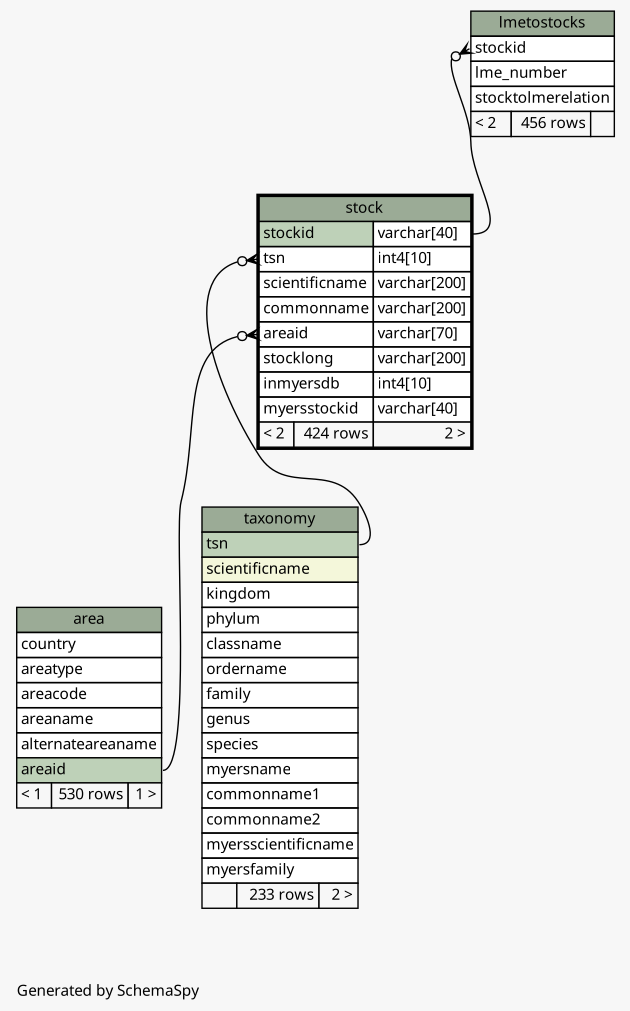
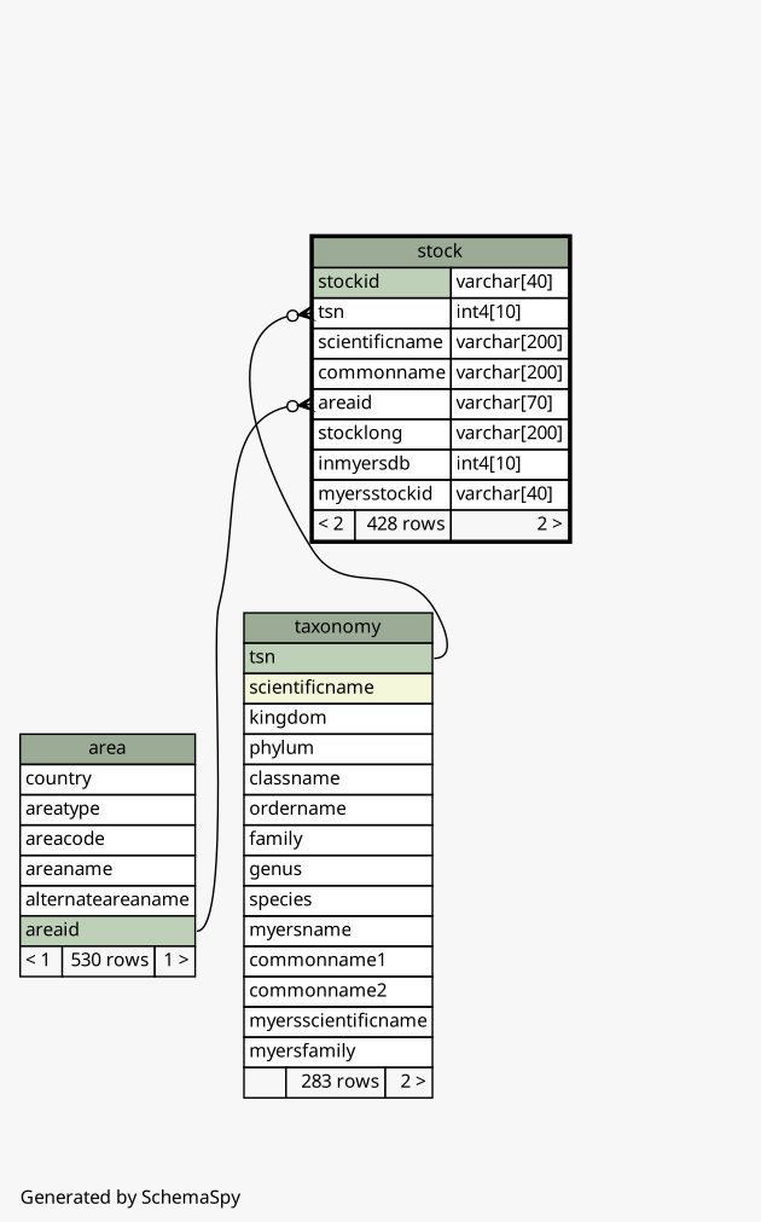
  digraph {
    bgcolor="#f7f7f7"
    fontname="Noto Sans"
    fontsize=11
    label="\nGenerated by SchemaSpy"
    labeljust=l
    nodesep=0.18
    rankdir=TB
    ranksep=0.46
    node [fontname="Noto Sans" fontsize=11 shape=plaintext]
    edge [arrowhead=none arrowsize=0.8 arrowtail=crowodot dir=back fontname="Noto Sans"]
-   n1 [label=<     <TABLE BORDER="2" CELLBORDER="1" CELLSPACING="0" BGCOLOR="#ffffff">       <TR><TD COLSPAN="3" BGCOLOR="#9bab96" ALIGN="CENTER">stock</TD></TR>       <TR><TD PORT="stockid" COLSPAN="2" BGCOLOR="#bed1b8" ALIGN="LEFT">stockid</TD><TD PORT="stockid.type" ALIGN="LEFT">varchar[40]</TD></TR>       <TR><TD PORT="tsn" COLSPAN="2" ALIGN="LEFT">tsn</TD><TD PORT="tsn.type" ALIGN="LEFT">int4[10]</TD></TR>       <TR><TD PORT="scientificname" COLSPAN="2" ALIGN="LEFT">scientificname</TD><TD PORT="scientificname.type" ALIGN="LEFT">varchar[200]</TD></TR>       <TR><TD PORT="commonname" COLSPAN="2" ALIGN="LEFT">commonname</TD><TD PORT="commonname.type" ALIGN="LEFT">varchar[200]</TD></TR>       <TR><TD PORT="areaid" COLSPAN="2" ALIGN="LEFT">areaid</TD><TD PORT="areaid.type" ALIGN="LEFT">varchar[70]</TD></TR>       <TR><TD PORT="stocklong" COLSPAN="2" ALIGN="LEFT">stocklong</TD><TD PORT="stocklong.type" ALIGN="LEFT">varchar[200]</TD></TR>       <TR><TD PORT="inmyersdb" COLSPAN="2" ALIGN="LEFT">inmyersdb</TD><TD PORT="inmyersdb.type" ALIGN="LEFT">int4[10]</TD></TR>       <TR><TD PORT="myersstockid" COLSPAN="2" ALIGN="LEFT">myersstockid</TD><TD PORT="myersstockid.type" ALIGN="LEFT">varchar[40]</TD></TR>       <TR><TD ALIGN="LEFT" BGCOLOR="#f7f7f7">&lt; 2</TD><TD ALIGN="RIGHT" BGCOLOR="#f7f7f7">424 rows</TD><TD ALIGN="RIGHT" BGCOLOR="#f7f7f7">2 &gt;</TD></TR>     </TABLE>>]
+   n1 [label=<     <TABLE BORDER="2" CELLBORDER="1" CELLSPACING="0" BGCOLOR="#ffffff">       <TR><TD COLSPAN="3" BGCOLOR="#9bab96" ALIGN="CENTER">stock</TD></TR>       <TR><TD PORT="stockid" COLSPAN="2" BGCOLOR="#bed1b8" ALIGN="LEFT">stockid</TD><TD PORT="stockid.type" ALIGN="LEFT">varchar[40]</TD></TR>       <TR><TD PORT="tsn" COLSPAN="2" ALIGN="LEFT">tsn</TD><TD PORT="tsn.type" ALIGN="LEFT">int4[10]</TD></TR>       <TR><TD PORT="scientificname" COLSPAN="2" ALIGN="LEFT">scientificname</TD><TD PORT="scientificname.type" ALIGN="LEFT">varchar[200]</TD></TR>       <TR><TD PORT="commonname" COLSPAN="2" ALIGN="LEFT">commonname</TD><TD PORT="commonname.type" ALIGN="LEFT">varchar[200]</TD></TR>       <TR><TD PORT="areaid" COLSPAN="2" ALIGN="LEFT">areaid</TD><TD PORT="areaid.type" ALIGN="LEFT">varchar[70]</TD></TR>       <TR><TD PORT="stocklong" COLSPAN="2" ALIGN="LEFT">stocklong</TD><TD PORT="stocklong.type" ALIGN="LEFT">varchar[200]</TD></TR>       <TR><TD PORT="inmyersdb" COLSPAN="2" ALIGN="LEFT">inmyersdb</TD><TD PORT="inmyersdb.type" ALIGN="LEFT">int4[10]</TD></TR>       <TR><TD PORT="myersstockid" COLSPAN="2" ALIGN="LEFT">myersstockid</TD><TD PORT="myersstockid.type" ALIGN="LEFT">varchar[40]</TD></TR>       <TR><TD ALIGN="LEFT" BGCOLOR="#f7f7f7">&lt; 2</TD><TD ALIGN="RIGHT" BGCOLOR="#f7f7f7">428 rows</TD><TD ALIGN="RIGHT" BGCOLOR="#f7f7f7">2 &gt;</TD></TR>     </TABLE>>]
    n2 [label=<     <TABLE BORDER="0" CELLBORDER="1" CELLSPACING="0" BGCOLOR="#ffffff">       <TR><TD COLSPAN="3" BGCOLOR="#9bab96" ALIGN="CENTER">area</TD></TR>       <TR><TD PORT="country" COLSPAN="3" ALIGN="LEFT">country</TD></TR>       <TR><TD PORT="areatype" COLSPAN="3" ALIGN="LEFT">areatype</TD></TR>       <TR><TD PORT="areacode" COLSPAN="3" ALIGN="LEFT">areacode</TD></TR>       <TR><TD PORT="areaname" COLSPAN="3" ALIGN="LEFT">areaname</TD></TR>       <TR><TD PORT="alternateareaname" COLSPAN="3" ALIGN="LEFT">alternateareaname</TD></TR>       <TR><TD PORT="areaid" COLSPAN="3" BGCOLOR="#bed1b8" ALIGN="LEFT">areaid</TD></TR>       <TR><TD ALIGN="LEFT" BGCOLOR="#f7f7f7">&lt; 1</TD><TD ALIGN="RIGHT" BGCOLOR="#f7f7f7">530 rows</TD><TD ALIGN="RIGHT" BGCOLOR="#f7f7f7">1 &gt;</TD></TR>     </TABLE>>]
-   n3 [label=<     <TABLE BORDER="0" CELLBORDER="1" CELLSPACING="0" BGCOLOR="#ffffff">       <TR><TD COLSPAN="3" BGCOLOR="#9bab96" ALIGN="CENTER">taxonomy</TD></TR>       <TR><TD PORT="tsn" COLSPAN="3" BGCOLOR="#bed1b8" ALIGN="LEFT">tsn</TD></TR>       <TR><TD PORT="scientificname" COLSPAN="3" BGCOLOR="#f4f7da" ALIGN="LEFT">scientificname</TD></TR>       <TR><TD PORT="kingdom" COLSPAN="3" ALIGN="LEFT">kingdom</TD></TR>       <TR><TD PORT="phylum" COLSPAN="3" ALIGN="LEFT">phylum</TD></TR>       <TR><TD PORT="classname" COLSPAN="3" ALIGN="LEFT">classname</TD></TR>       <TR><TD PORT="ordername" COLSPAN="3" ALIGN="LEFT">ordername</TD></TR>       <TR><TD PORT="family" COLSPAN="3" ALIGN="LEFT">family</TD></TR>       <TR><TD PORT="genus" COLSPAN="3" ALIGN="LEFT">genus</TD></TR>       <TR><TD PORT="species" COLSPAN="3" ALIGN="LEFT">species</TD></TR>       <TR><TD PORT="myersname" COLSPAN="3" ALIGN="LEFT">myersname</TD></TR>       <TR><TD PORT="commonname1" COLSPAN="3" ALIGN="LEFT">commonname1</TD></TR>       <TR><TD PORT="commonname2" COLSPAN="3" ALIGN="LEFT">commonname2</TD></TR>       <TR><TD PORT="myersscientificname" COLSPAN="3" ALIGN="LEFT">myersscientificname</TD></TR>       <TR><TD PORT="myersfamily" COLSPAN="3" ALIGN="LEFT">myersfamily</TD></TR>       <TR><TD ALIGN="LEFT" BGCOLOR="#f7f7f7">  </TD><TD ALIGN="RIGHT" BGCOLOR="#f7f7f7">233 rows</TD><TD ALIGN="RIGHT" BGCOLOR="#f7f7f7">2 &gt;</TD></TR>     </TABLE>>]
-   n4 [label=<     <TABLE BORDER="0" CELLBORDER="1" CELLSPACING="0" BGCOLOR="#ffffff">       <TR><TD COLSPAN="3" BGCOLOR="#9bab96" ALIGN="CENTER">lmetostocks</TD></TR>       <TR><TD PORT="stockid" COLSPAN="3" ALIGN="LEFT">stockid</TD></TR>       <TR><TD PORT="lme_number" COLSPAN="3" ALIGN="LEFT">lme_number</TD></TR>       <TR><TD PORT="stocktolmerelation" COLSPAN="3" ALIGN="LEFT">stocktolmerelation</TD></TR>       <TR><TD ALIGN="LEFT" BGCOLOR="#f7f7f7">&lt; 2</TD><TD ALIGN="RIGHT" BGCOLOR="#f7f7f7">456 rows</TD><TD ALIGN="RIGHT" BGCOLOR="#f7f7f7">  </TD></TR>     </TABLE>>]
+   n3 [label=<     <TABLE BORDER="0" CELLBORDER="1" CELLSPACING="0" BGCOLOR="#ffffff">       <TR><TD COLSPAN="3" BGCOLOR="#9bab96" ALIGN="CENTER">taxonomy</TD></TR>       <TR><TD PORT="tsn" COLSPAN="3" BGCOLOR="#bed1b8" ALIGN="LEFT">tsn</TD></TR>       <TR><TD PORT="scientificname" COLSPAN="3" BGCOLOR="#f4f7da" ALIGN="LEFT">scientificname</TD></TR>       <TR><TD PORT="kingdom" COLSPAN="3" ALIGN="LEFT">kingdom</TD></TR>       <TR><TD PORT="phylum" COLSPAN="3" ALIGN="LEFT">phylum</TD></TR>       <TR><TD PORT="classname" COLSPAN="3" ALIGN="LEFT">classname</TD></TR>       <TR><TD PORT="ordername" COLSPAN="3" ALIGN="LEFT">ordername</TD></TR>       <TR><TD PORT="family" COLSPAN="3" ALIGN="LEFT">family</TD></TR>       <TR><TD PORT="genus" COLSPAN="3" ALIGN="LEFT">genus</TD></TR>       <TR><TD PORT="species" COLSPAN="3" ALIGN="LEFT">species</TD></TR>       <TR><TD PORT="myersname" COLSPAN="3" ALIGN="LEFT">myersname</TD></TR>       <TR><TD PORT="commonname1" COLSPAN="3" ALIGN="LEFT">commonname1</TD></TR>       <TR><TD PORT="commonname2" COLSPAN="3" ALIGN="LEFT">commonname2</TD></TR>       <TR><TD PORT="myersscientificname" COLSPAN="3" ALIGN="LEFT">myersscientificname</TD></TR>       <TR><TD PORT="myersfamily" COLSPAN="3" ALIGN="LEFT">myersfamily</TD></TR>       <TR><TD ALIGN="LEFT" BGCOLOR="#f7f7f7">  </TD><TD ALIGN="RIGHT" BGCOLOR="#f7f7f7">283 rows</TD><TD ALIGN="RIGHT" BGCOLOR="#f7f7f7">2 &gt;</TD></TR>     </TABLE>>]
    n1 -> n2 [headport="areaid:e" tailport="areaid:w"]
    n1 -> n3 [headport="tsn:e" tailport="tsn:w"]
-   n4 -> n1 [headport="stockid.type:e" tailport="stockid:w"]
  }
